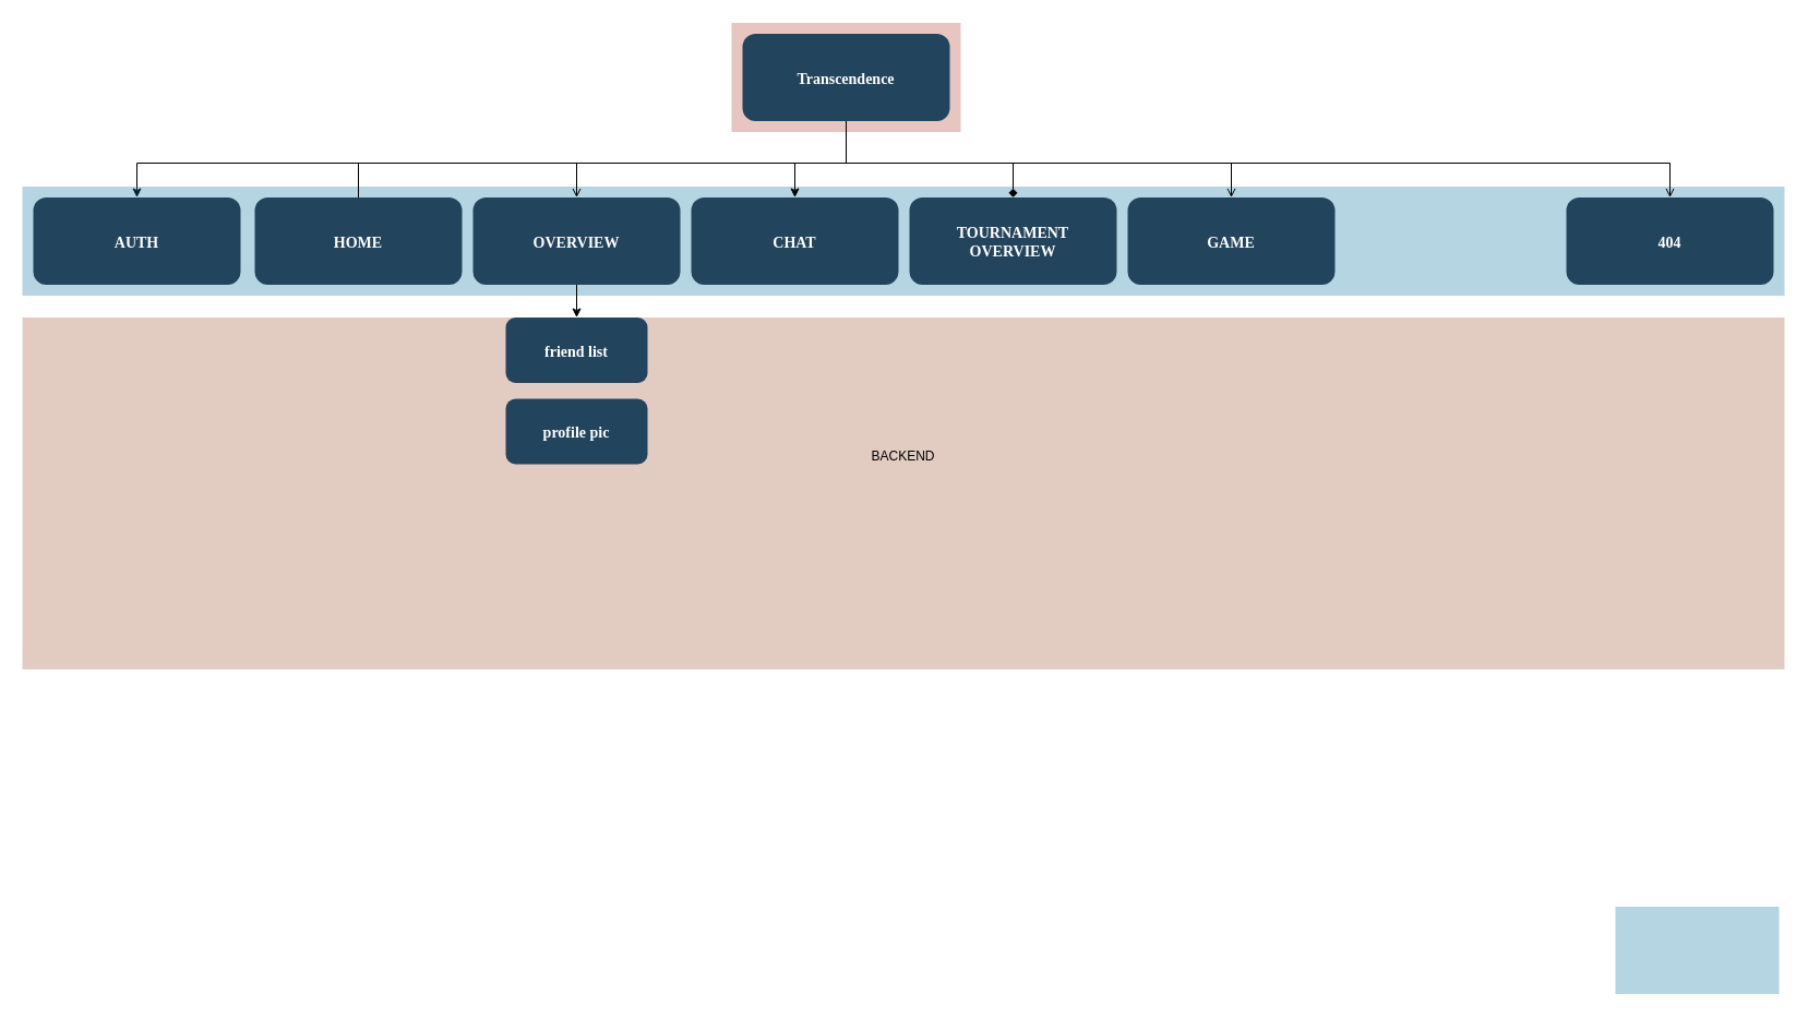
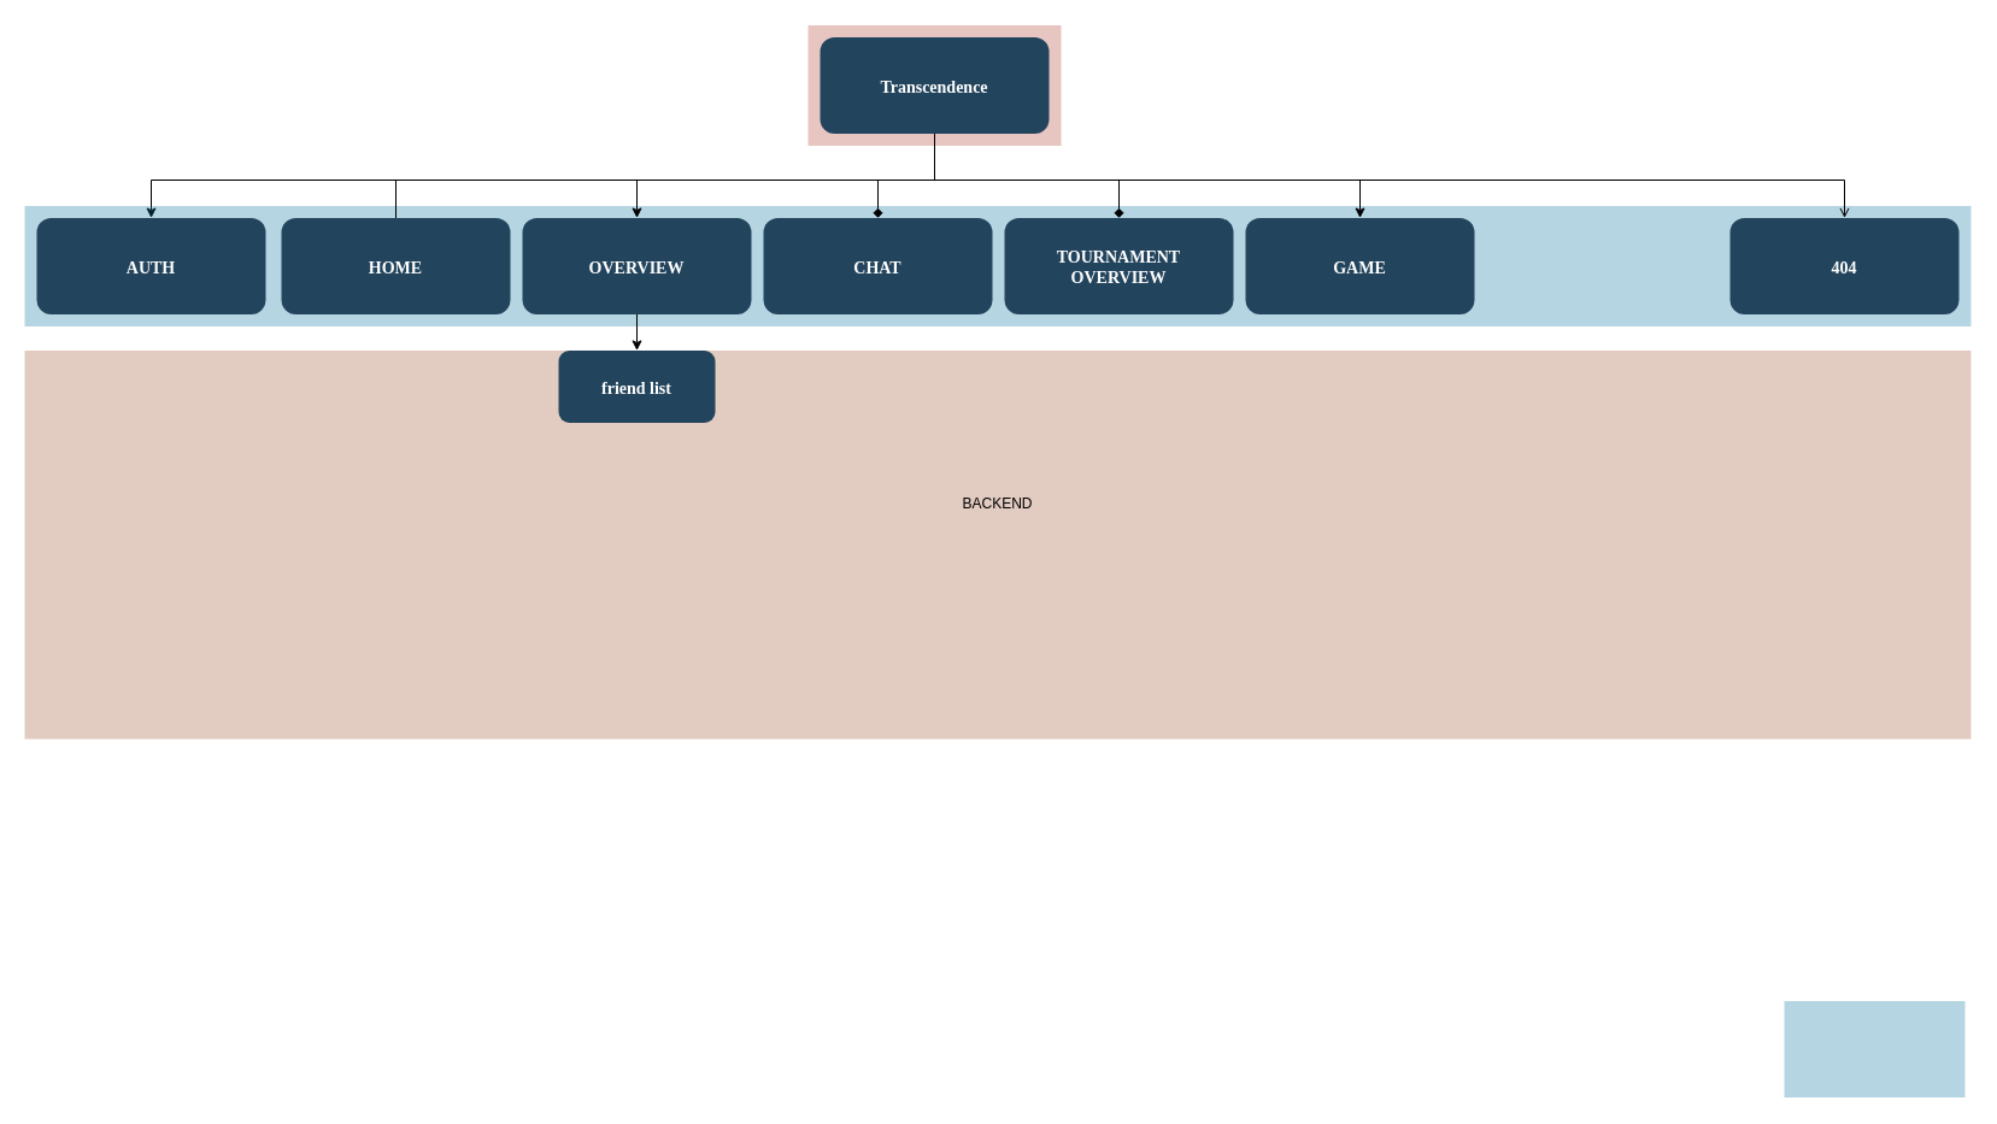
  <mxCell id="0" />
  <mxCell id="1" parent="0" />
  <mxCell id="2" value="BACKEND&#10;&#10;&#10;&#10;&#10;" style="fillColor=#9E5633;strokeColor=none;opacity=30;" vertex="1" parent="1"><mxGeometry x="20" y="290.5" width="1615" height="322.5" as="geometry" /></mxCell>
  <mxCell id="3" style="edgeStyle=orthogonalEdgeStyle;rounded=0;orthogonalLoop=1;jettySize=auto;html=1;exitX=0.5;exitY=1;exitDx=0;exitDy=0;" edge="1" parent="1" source="4" target="17"><mxGeometry relative="1" as="geometry"><Array as="points"><mxPoint x="775" y="149" /><mxPoint x="125" y="149" /></Array></mxGeometry></mxCell>
  <mxCell id="4" value="" style="fillColor=#AE4132;strokeColor=none;opacity=30;" parent="1" vertex="1"><mxGeometry x="670" y="20.5" width="210" height="100.0" as="geometry" /></mxCell>
  <mxCell id="5" value="" style="fillColor=#10739E;strokeColor=none;opacity=30;" parent="1" vertex="1"><mxGeometry x="20" y="170.5" width="1615" height="100" as="geometry" /></mxCell>
  <mxCell id="6" value="" style="fillColor=#10739E;strokeColor=none;opacity=30;" parent="1" vertex="1"><mxGeometry x="1480" y="830.5" width="150" height="80" as="geometry" /></mxCell>
  <mxCell id="7" style="edgeStyle=orthogonalEdgeStyle;rounded=0;orthogonalLoop=1;jettySize=auto;html=1;entryX=0.5;entryY=0;entryDx=0;entryDy=0;endArrow=diamond;" parent="1" source="12" target="19" edge="1"><mxGeometry relative="1" as="geometry"><Array as="points"><mxPoint x="775" y="149" /><mxPoint x="928" y="149" /></Array></mxGeometry></mxCell>
- <mxCell id="8" style="edgeStyle=orthogonalEdgeStyle;rounded=0;orthogonalLoop=1;jettySize=auto;html=1;entryX=0.5;entryY=0;entryDx=0;entryDy=0;endArrow=open;" parent="1" source="12" target="20" edge="1"><mxGeometry relative="1" as="geometry"><Array as="points"><mxPoint x="775" y="149" /><mxPoint x="1128" y="149" /></Array></mxGeometry></mxCell>
- <mxCell id="9" style="edgeStyle=orthogonalEdgeStyle;rounded=0;orthogonalLoop=1;jettySize=auto;html=1;" edge="1" parent="1" source="12" target="13"><mxGeometry relative="1" as="geometry"><Array as="points"><mxPoint x="775" y="149" /><mxPoint x="728" y="149" /></Array></mxGeometry></mxCell>
- <mxCell id="10" style="edgeStyle=orthogonalEdgeStyle;rounded=0;orthogonalLoop=1;jettySize=auto;html=1;endArrow=open;" edge="1" parent="1" source="12" target="15"><mxGeometry relative="1" as="geometry"><Array as="points"><mxPoint x="775" y="149" /><mxPoint x="528" y="149" /></Array></mxGeometry></mxCell>
+ <mxCell id="8" style="edgeStyle=orthogonalEdgeStyle;rounded=0;orthogonalLoop=1;jettySize=auto;html=1;entryX=0.5;entryY=0;entryDx=0;entryDy=0;" parent="1" source="12" target="20" edge="1"><mxGeometry relative="1" as="geometry"><Array as="points"><mxPoint x="775" y="149" /><mxPoint x="1128" y="149" /></Array></mxGeometry></mxCell>
+ <mxCell id="9" style="edgeStyle=orthogonalEdgeStyle;rounded=0;orthogonalLoop=1;jettySize=auto;html=1;endArrow=diamond;" edge="1" parent="1" source="12" target="13"><mxGeometry relative="1" as="geometry"><Array as="points"><mxPoint x="775" y="149" /><mxPoint x="728" y="149" /></Array></mxGeometry></mxCell>
+ <mxCell id="10" style="edgeStyle=orthogonalEdgeStyle;rounded=0;orthogonalLoop=1;jettySize=auto;html=1;" edge="1" parent="1" source="12" target="15"><mxGeometry relative="1" as="geometry"><Array as="points"><mxPoint x="775" y="149" /><mxPoint x="528" y="149" /></Array></mxGeometry></mxCell>
  <mxCell id="11" style="edgeStyle=orthogonalEdgeStyle;rounded=0;orthogonalLoop=1;jettySize=auto;html=1;endArrow=none;" edge="1" parent="1" source="12" target="16"><mxGeometry relative="1" as="geometry"><Array as="points"><mxPoint x="775" y="149" /><mxPoint x="328" y="149" /></Array></mxGeometry></mxCell>
  <mxCell id="12" value="Transcendence" style="rounded=1;fillColor=#23445D;gradientColor=none;strokeColor=none;fontColor=#FFFFFF;fontStyle=1;fontFamily=Tahoma;fontSize=14" parent="1" vertex="1"><mxGeometry x="680" y="30.5" width="190" height="80" as="geometry" /></mxCell>
  <mxCell id="13" value="CHAT" style="rounded=1;fillColor=#23445D;gradientColor=none;strokeColor=none;fontColor=#FFFFFF;fontStyle=1;fontFamily=Tahoma;fontSize=14" parent="1" vertex="1"><mxGeometry x="633" y="180.5" width="190" height="80" as="geometry" /></mxCell>
  <mxCell id="14" style="edgeStyle=orthogonalEdgeStyle;rounded=0;orthogonalLoop=1;jettySize=auto;html=1;" parent="1" source="15" target="18" edge="1"><mxGeometry relative="1" as="geometry" /></mxCell>
  <mxCell id="15" value="OVERVIEW" style="rounded=1;fillColor=#23445D;gradientColor=none;strokeColor=none;fontColor=#FFFFFF;fontStyle=1;fontFamily=Tahoma;fontSize=14" parent="1" vertex="1"><mxGeometry x="433" y="180.5" width="190" height="80" as="geometry" /></mxCell>
  <mxCell id="16" value="HOME" style="rounded=1;fillColor=#23445D;gradientColor=none;strokeColor=none;fontColor=#FFFFFF;fontStyle=1;fontFamily=Tahoma;fontSize=14" parent="1" vertex="1"><mxGeometry x="233" y="180.5" width="190" height="80" as="geometry" /></mxCell>
  <mxCell id="17" value="AUTH" style="rounded=1;fillColor=#23445D;gradientColor=none;strokeColor=none;fontColor=#FFFFFF;fontStyle=1;fontFamily=Tahoma;fontSize=14" parent="1" vertex="1"><mxGeometry x="30" y="180.5" width="190" height="80" as="geometry" /></mxCell>
  <mxCell id="18" value="friend list" style="rounded=1;fillColor=#23445D;gradientColor=none;strokeColor=none;fontColor=#FFFFFF;fontStyle=1;fontFamily=Tahoma;fontSize=14" parent="1" vertex="1"><mxGeometry x="463" y="290.5" width="130" height="60" as="geometry" /></mxCell>
  <mxCell id="19" value="TOURNAMENT&#10;OVERVIEW" style="rounded=1;fillColor=#23445D;gradientColor=none;strokeColor=none;fontColor=#FFFFFF;fontStyle=1;fontFamily=Tahoma;fontSize=14" parent="1" vertex="1"><mxGeometry x="833" y="180.5" width="190" height="80" as="geometry" /></mxCell>
  <mxCell id="20" value="GAME" style="rounded=1;fillColor=#23445D;gradientColor=none;strokeColor=none;fontColor=#FFFFFF;fontStyle=1;fontFamily=Tahoma;fontSize=14" parent="1" vertex="1"><mxGeometry x="1033" y="180.5" width="190" height="80" as="geometry" /></mxCell>
  <mxCell id="21" value="404" style="rounded=1;fillColor=#23445D;gradientColor=none;strokeColor=none;fontColor=#FFFFFF;fontStyle=1;fontFamily=Tahoma;fontSize=14" parent="1" vertex="1"><mxGeometry x="1435" y="180.5" width="190" height="80" as="geometry" /></mxCell>
- <mxCell id="22" value="profile pic" style="rounded=1;fillColor=#23445D;gradientColor=none;strokeColor=none;fontColor=#FFFFFF;fontStyle=1;fontFamily=Tahoma;fontSize=14" vertex="1" parent="1"><mxGeometry x="463" y="365" width="130" height="60" as="geometry" /></mxCell>
  <mxCell id="23" style="edgeStyle=orthogonalEdgeStyle;rounded=0;orthogonalLoop=1;jettySize=auto;html=1;entryX=0.5;entryY=0;entryDx=0;entryDy=0;endArrow=open;" edge="1" parent="1" source="12" target="21"><mxGeometry relative="1" as="geometry"><Array as="points"><mxPoint x="775" y="149" /><mxPoint x="1530" y="149" /></Array></mxGeometry></mxCell>
